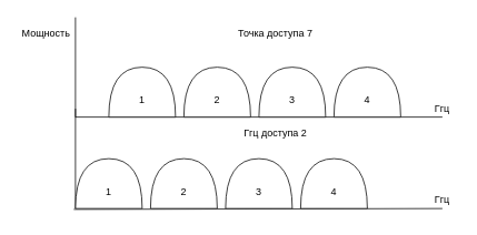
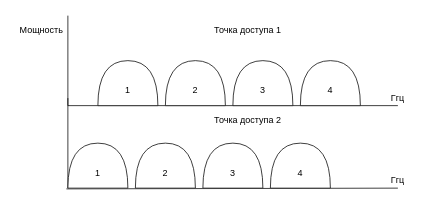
  <mxCell id="0" />
  <mxCell id="1" parent="0" />
  <mxCell id="2" value="" style="endArrow=none;html=1;" edge="1" parent="1"><mxGeometry width="50" height="50" relative="1" as="geometry"><mxPoint x="90" y="140" as="sourcePoint" /><mxPoint x="90" y="20" as="targetPoint" /></mxGeometry></mxCell>
  <mxCell id="3" value="" style="endArrow=none;html=1;" edge="1" parent="1"><mxGeometry width="50" height="50" relative="1" as="geometry"><mxPoint x="90" y="140" as="sourcePoint" /><mxPoint x="530" y="140" as="targetPoint" /></mxGeometry></mxCell>
  <mxCell id="4" value="" style="shape=or;whiteSpace=wrap;html=1;rotation=-90;" vertex="1" parent="1"><mxGeometry x="140" y="70" width="60" height="80" as="geometry" /></mxCell>
  <mxCell id="5" value="" style="shape=or;whiteSpace=wrap;html=1;rotation=-90;" vertex="1" parent="1"><mxGeometry x="230" y="70" width="60" height="80" as="geometry" /></mxCell>
  <mxCell id="6" value="" style="shape=or;whiteSpace=wrap;html=1;rotation=-90;" vertex="1" parent="1"><mxGeometry x="320" y="70" width="60" height="80" as="geometry" /></mxCell>
  <mxCell id="7" value="" style="shape=or;whiteSpace=wrap;html=1;rotation=-90;" vertex="1" parent="1"><mxGeometry x="410" y="70" width="60" height="80" as="geometry" /></mxCell>
  <mxCell id="8" value="1" style="text;html=1;strokeColor=none;fillColor=none;align=center;verticalAlign=middle;whiteSpace=wrap;rounded=0;" vertex="1" parent="1"><mxGeometry x="150" y="110" width="40" height="20" as="geometry" /></mxCell>
  <mxCell id="9" value="2" style="text;html=1;strokeColor=none;fillColor=none;align=center;verticalAlign=middle;whiteSpace=wrap;rounded=0;" vertex="1" parent="1"><mxGeometry x="240" y="110" width="40" height="20" as="geometry" /></mxCell>
  <mxCell id="10" value="3" style="text;html=1;strokeColor=none;fillColor=none;align=center;verticalAlign=middle;whiteSpace=wrap;rounded=0;" vertex="1" parent="1"><mxGeometry x="330" y="110" width="40" height="20" as="geometry" /></mxCell>
  <mxCell id="11" value="4" style="text;html=1;strokeColor=none;fillColor=none;align=center;verticalAlign=middle;whiteSpace=wrap;rounded=0;" vertex="1" parent="1"><mxGeometry x="420" y="110" width="40" height="20" as="geometry" /></mxCell>
  <mxCell id="12" value="Ггц" style="text;html=1;strokeColor=none;fillColor=none;align=center;verticalAlign=middle;whiteSpace=wrap;rounded=0;" vertex="1" parent="1"><mxGeometry x="510" y="120" width="40" height="20" as="geometry" /></mxCell>
  <mxCell id="13" value="Мощность" style="text;html=1;strokeColor=none;fillColor=none;align=center;verticalAlign=middle;whiteSpace=wrap;rounded=0;" vertex="1" parent="1"><mxGeometry x="20" y="30" width="70" height="20" as="geometry" /></mxCell>
- <mxCell id="14" value="Точка доступа 7" style="text;html=1;strokeColor=none;fillColor=none;align=center;verticalAlign=middle;whiteSpace=wrap;rounded=0;" vertex="1" parent="1"><mxGeometry x="250" y="30" width="160" height="20" as="geometry" /></mxCell>
+ <mxCell id="14" value="Точка доступа 1" style="text;html=1;strokeColor=none;fillColor=none;align=center;verticalAlign=middle;whiteSpace=wrap;rounded=0;" vertex="1" parent="1"><mxGeometry x="250" y="30" width="160" height="20" as="geometry" /></mxCell>
  <mxCell id="15" value="" style="endArrow=none;html=1;" edge="1" parent="1"><mxGeometry width="50" height="50" relative="1" as="geometry"><mxPoint x="90" y="250" as="sourcePoint" /><mxPoint x="90" y="130" as="targetPoint" /></mxGeometry></mxCell>
  <mxCell id="16" value="" style="endArrow=none;html=1;entryX=0.5;entryY=1;entryDx=0;entryDy=0;exitX=-0.017;exitY=-0.025;exitDx=0;exitDy=0;exitPerimeter=0;" edge="1" parent="1" source="17" target="25"><mxGeometry width="50" height="50" relative="1" as="geometry"><mxPoint x="50" y="250" as="sourcePoint" /><mxPoint x="490" y="250" as="targetPoint" /></mxGeometry></mxCell>
  <mxCell id="17" value="" style="shape=or;whiteSpace=wrap;html=1;rotation=-90;" vertex="1" parent="1"><mxGeometry x="100" y="180" width="60" height="80" as="geometry" /></mxCell>
  <mxCell id="18" value="" style="shape=or;whiteSpace=wrap;html=1;rotation=-90;" vertex="1" parent="1"><mxGeometry x="190" y="180" width="60" height="80" as="geometry" /></mxCell>
  <mxCell id="19" value="" style="shape=or;whiteSpace=wrap;html=1;rotation=-90;" vertex="1" parent="1"><mxGeometry x="280" y="180" width="60" height="80" as="geometry" /></mxCell>
  <mxCell id="20" value="" style="shape=or;whiteSpace=wrap;html=1;rotation=-90;" vertex="1" parent="1"><mxGeometry x="370" y="180" width="60" height="80" as="geometry" /></mxCell>
  <mxCell id="21" value="1" style="text;html=1;strokeColor=none;fillColor=none;align=center;verticalAlign=middle;whiteSpace=wrap;rounded=0;" vertex="1" parent="1"><mxGeometry x="110" y="220" width="40" height="20" as="geometry" /></mxCell>
  <mxCell id="22" value="2" style="text;html=1;strokeColor=none;fillColor=none;align=center;verticalAlign=middle;whiteSpace=wrap;rounded=0;" vertex="1" parent="1"><mxGeometry x="200" y="220" width="40" height="20" as="geometry" /></mxCell>
  <mxCell id="23" value="3" style="text;html=1;strokeColor=none;fillColor=none;align=center;verticalAlign=middle;whiteSpace=wrap;rounded=0;" vertex="1" parent="1"><mxGeometry x="290" y="220" width="40" height="20" as="geometry" /></mxCell>
  <mxCell id="24" value="4" style="text;html=1;strokeColor=none;fillColor=none;align=center;verticalAlign=middle;whiteSpace=wrap;rounded=0;" vertex="1" parent="1"><mxGeometry x="380" y="220" width="40" height="20" as="geometry" /></mxCell>
  <mxCell id="25" value="Ггц" style="text;html=1;strokeColor=none;fillColor=none;align=center;verticalAlign=middle;whiteSpace=wrap;rounded=0;" vertex="1" parent="1"><mxGeometry x="510" y="230" width="40" height="20" as="geometry" /></mxCell>
- <mxCell id="26" value="Ггц доступа 2" style="text;html=1;strokeColor=none;fillColor=none;align=center;verticalAlign=middle;whiteSpace=wrap;rounded=0;" vertex="1" parent="1"><mxGeometry x="250" y="150" width="160" height="20" as="geometry" /></mxCell>
+ <mxCell id="26" value="Точка доступа 2" style="text;html=1;strokeColor=none;fillColor=none;align=center;verticalAlign=middle;whiteSpace=wrap;rounded=0;" vertex="1" parent="1"><mxGeometry x="250" y="150" width="160" height="20" as="geometry" /></mxCell>
